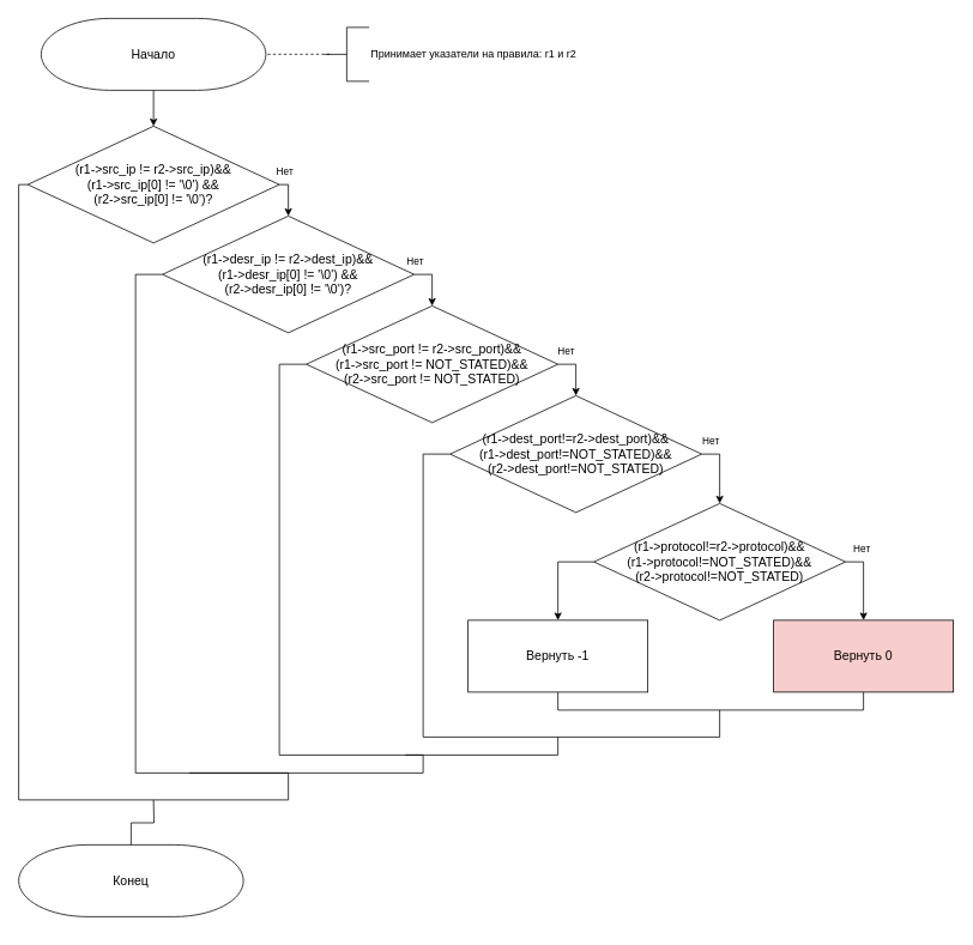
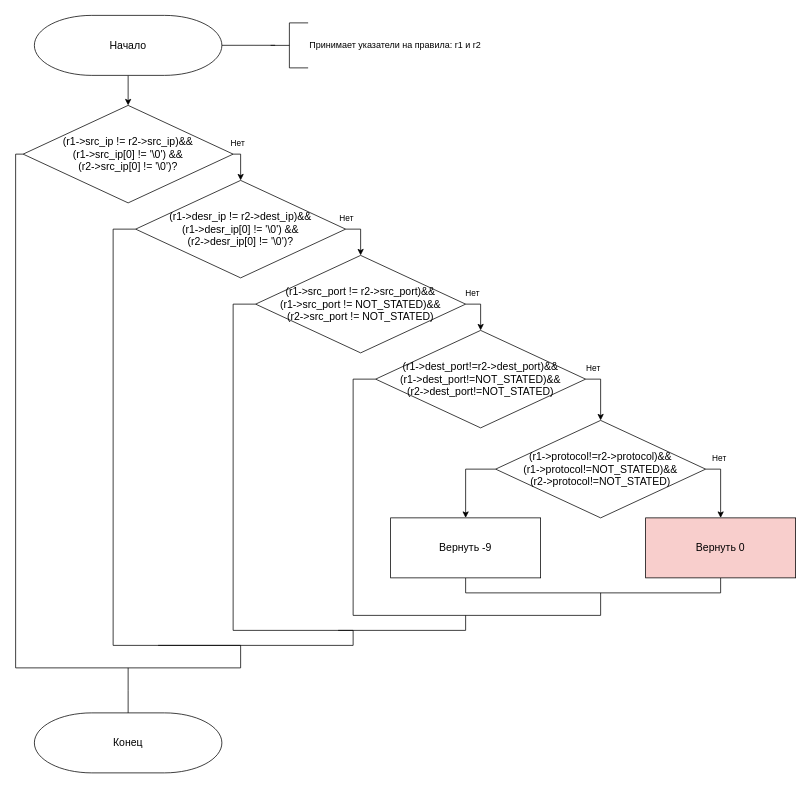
  <mxCell id="0" />
  <mxCell id="1" parent="0" />
  <mxCell id="2" style="edgeStyle=orthogonalEdgeStyle;rounded=0;orthogonalLoop=1;jettySize=auto;html=1;exitX=0.5;exitY=1;exitDx=0;exitDy=0;exitPerimeter=0;" parent="1" source="3" target="6" edge="1"><mxGeometry relative="1" as="geometry" /></mxCell>
  <mxCell id="3" value="Начало" style="strokeWidth=1;shape=mxgraph.flowchart.terminator;whiteSpace=wrap;fontFamily=Helvetica;fontSize=14;fontStyle=0" parent="1" vertex="1"><mxGeometry x="45" y="20" width="250" height="80" as="geometry" /></mxCell>
  <mxCell id="4" value="Нет" style="edgeStyle=orthogonalEdgeStyle;rounded=0;orthogonalLoop=1;jettySize=auto;html=1;entryX=0.5;entryY=0;entryDx=0;entryDy=0;exitX=1;exitY=0.5;exitDx=0;exitDy=0;" parent="1" source="6" target="10" edge="1"><mxGeometry x="-0.733" y="15" relative="1" as="geometry"><Array as="points"><mxPoint x="320" y="205" /></Array><mxPoint as="offset" /></mxGeometry></mxCell>
  <mxCell id="5" style="edgeStyle=orthogonalEdgeStyle;rounded=0;orthogonalLoop=1;jettySize=auto;html=1;endArrow=none;endFill=0;exitX=0;exitY=0.5;exitDx=0;exitDy=0;" parent="1" source="6" edge="1"><mxGeometry relative="1" as="geometry"><mxPoint x="210" y="860" as="targetPoint" /><Array as="points"><mxPoint x="20" y="205" /><mxPoint x="20" y="890" /><mxPoint x="320" y="890" /><mxPoint x="320" y="860" /></Array></mxGeometry></mxCell>
  <mxCell id="6" value="(r1-&gt;src_ip != r2-&gt;src_ip)&amp;&amp;&#10;(r1-&gt;src_ip[0] != '\0') &amp;&amp;&#10;(r2-&gt;src_ip[0] != '\0')?" style="rhombus;whiteSpace=wrap;strokeWidth=1;fontFamily=Helvetica;fontSize=14;fontStyle=0" parent="1" vertex="1"><mxGeometry x="30" y="140" width="280" height="130" as="geometry" /></mxCell>
  <mxCell id="7" style="edgeStyle=orthogonalEdgeStyle;rounded=0;orthogonalLoop=1;jettySize=auto;html=1;entryX=0.5;entryY=0;entryDx=0;entryDy=0;exitX=1;exitY=0.5;exitDx=0;exitDy=0;" parent="1" source="10" target="17" edge="1"><mxGeometry relative="1" as="geometry" /></mxCell>
  <mxCell id="8" value="Нет" style="edgeLabel;html=1;align=center;verticalAlign=middle;resizable=0;points=[];" parent="7" vertex="1" connectable="0"><mxGeometry x="-0.637" y="4" relative="1" as="geometry"><mxPoint x="-10.0" y="-11" as="offset" /></mxGeometry></mxCell>
  <mxCell id="9" style="edgeStyle=orthogonalEdgeStyle;rounded=0;orthogonalLoop=1;jettySize=auto;html=1;endArrow=none;endFill=0;exitX=0;exitY=0.5;exitDx=0;exitDy=0;" parent="1" source="10" edge="1"><mxGeometry relative="1" as="geometry"><mxPoint x="450" y="840" as="targetPoint" /><Array as="points"><mxPoint x="150" y="305" /><mxPoint x="150" y="860" /><mxPoint x="470" y="860" /><mxPoint x="470" y="840" /></Array></mxGeometry></mxCell>
  <mxCell id="10" value="(r1-&gt;desr_ip != r2-&gt;dest_ip)&amp;&amp;&#10;(r1-&gt;desr_ip[0] != '\0') &amp;&amp;&#10;(r2-&gt;desr_ip[0] != '\0')?" style="rhombus;whiteSpace=wrap;strokeWidth=1;fontFamily=Helvetica;fontSize=14;fontStyle=0" parent="1" vertex="1"><mxGeometry x="180" y="240" width="280" height="130" as="geometry" /></mxCell>
- <mxCell id="11" value="" style="endArrow=none;dashed=1;html=1;strokeWidth=1;startSize=1;endSize=1;exitX=0.12;exitY=0.498;exitDx=0;exitDy=0;exitPerimeter=0;" parent="1" source="12" target="3" edge="1"><mxGeometry width="50" height="50" relative="1" as="geometry"><mxPoint x="290" y="130" as="sourcePoint" /><mxPoint x="195.12" y="130" as="targetPoint" /></mxGeometry></mxCell>
+ <mxCell id="11" value="" style="endArrow=none;dashed=0;html=1;strokeWidth=1;startSize=1;endSize=1;exitX=0.12;exitY=0.498;exitDx=0;exitDy=0;exitPerimeter=0;" parent="1" source="12" target="3" edge="1"><mxGeometry width="50" height="50" relative="1" as="geometry"><mxPoint x="290" y="130" as="sourcePoint" /><mxPoint x="195.12" y="130" as="targetPoint" /></mxGeometry></mxCell>
  <mxCell id="12" value="Принимает указатели на правила: r1 и r2" style="strokeWidth=1;html=1;shape=mxgraph.flowchart.annotation_2;align=left;labelPosition=right;pointerEvents=1;" parent="1" vertex="1"><mxGeometry x="360" y="30" width="50" height="60" as="geometry" /></mxCell>
  <mxCell id="13" style="edgeStyle=orthogonalEdgeStyle;rounded=0;orthogonalLoop=1;jettySize=auto;html=1;entryX=0.5;entryY=0;entryDx=0;entryDy=0;exitX=1;exitY=0.5;exitDx=0;exitDy=0;" parent="1" source="17" target="20" edge="1"><mxGeometry relative="1" as="geometry" /></mxCell>
  <mxCell id="14" value="Нет" style="edgeLabel;html=1;align=center;verticalAlign=middle;resizable=0;points=[];" parent="13" vertex="1" connectable="0"><mxGeometry x="-0.714" y="3" relative="1" as="geometry"><mxPoint y="-12" as="offset" /></mxGeometry></mxCell>
  <mxCell id="15" value="Нет" style="edgeLabel;html=1;align=center;verticalAlign=middle;resizable=0;points=[];" parent="13" vertex="1" connectable="0"><mxGeometry x="-0.714" y="3" relative="1" as="geometry"><mxPoint x="161.76" y="87.98" as="offset" /></mxGeometry></mxCell>
  <mxCell id="16" style="edgeStyle=orthogonalEdgeStyle;rounded=0;orthogonalLoop=1;jettySize=auto;html=1;exitX=0;exitY=0.5;exitDx=0;exitDy=0;endArrow=none;endFill=0;" parent="1" source="17" edge="1"><mxGeometry relative="1" as="geometry"><mxPoint x="620" y="820" as="targetPoint" /><Array as="points"><mxPoint x="310" y="405" /><mxPoint x="310" y="840" /><mxPoint x="620" y="840" /></Array></mxGeometry></mxCell>
  <mxCell id="17" value="(r1-&gt;src_port != r2-&gt;src_port)&amp;&amp;&#10;(r1-&gt;src_port != NOT_STATED)&amp;&amp;&#10;(r2-&gt;src_port != NOT_STATED)" style="rhombus;whiteSpace=wrap;strokeWidth=1;fontFamily=Helvetica;fontSize=14;fontStyle=0" parent="1" vertex="1"><mxGeometry x="340" y="340" width="280" height="130" as="geometry" /></mxCell>
  <mxCell id="18" style="edgeStyle=orthogonalEdgeStyle;rounded=0;orthogonalLoop=1;jettySize=auto;html=1;entryX=0.5;entryY=0;entryDx=0;entryDy=0;exitX=1;exitY=0.5;exitDx=0;exitDy=0;" parent="1" source="20" target="23" edge="1"><mxGeometry relative="1" as="geometry"><Array as="points"><mxPoint x="800" y="505" /></Array></mxGeometry></mxCell>
  <mxCell id="19" style="edgeStyle=orthogonalEdgeStyle;rounded=0;orthogonalLoop=1;jettySize=auto;html=1;exitX=0;exitY=0.5;exitDx=0;exitDy=0;endArrow=none;endFill=0;" parent="1" source="20" edge="1"><mxGeometry relative="1" as="geometry"><mxPoint x="800" y="790" as="targetPoint" /><Array as="points"><mxPoint x="470" y="505" /><mxPoint x="470" y="820" /><mxPoint x="800" y="820" /></Array></mxGeometry></mxCell>
  <mxCell id="20" value="(r1-&gt;dest_port!=r2-&gt;dest_port)&amp;&amp;&#10;(r1-&gt;dest_port!=NOT_STATED)&amp;&amp;&#10;(r2-&gt;dest_port!=NOT_STATED)" style="rhombus;whiteSpace=wrap;strokeWidth=1;fontFamily=Helvetica;fontSize=14;fontStyle=0" parent="1" vertex="1"><mxGeometry x="500" y="440" width="280" height="130" as="geometry" /></mxCell>
  <mxCell id="21" value="Нет" style="edgeStyle=orthogonalEdgeStyle;rounded=0;orthogonalLoop=1;jettySize=auto;html=1;entryX=0.5;entryY=0;entryDx=0;entryDy=0;exitX=1;exitY=0.5;exitDx=0;exitDy=0;" parent="1" source="23" target="25" edge="1"><mxGeometry x="-0.579" y="15" relative="1" as="geometry"><mxPoint as="offset" /></mxGeometry></mxCell>
  <mxCell id="22" style="edgeStyle=orthogonalEdgeStyle;rounded=0;orthogonalLoop=1;jettySize=auto;html=1;exitX=0;exitY=0.5;exitDx=0;exitDy=0;entryX=0.5;entryY=0;entryDx=0;entryDy=0;" parent="1" source="23" target="26" edge="1"><mxGeometry relative="1" as="geometry"><Array as="points"><mxPoint x="620" y="625" /></Array></mxGeometry></mxCell>
  <mxCell id="23" value="(r1-&gt;protocol!=r2-&gt;protocol)&amp;&amp;&#10;(r1-&gt;protocol!=NOT_STATED)&amp;&amp;&#10;(r2-&gt;protocol!=NOT_STATED)" style="rhombus;whiteSpace=wrap;strokeWidth=1;fontFamily=Helvetica;fontSize=14;fontStyle=0" parent="1" vertex="1"><mxGeometry x="660" y="560" width="280" height="130" as="geometry" /></mxCell>
  <mxCell id="24" style="edgeStyle=orthogonalEdgeStyle;rounded=0;orthogonalLoop=1;jettySize=auto;html=1;entryX=0.5;entryY=1;entryDx=0;entryDy=0;endArrow=none;endFill=0;" edge="1" parent="1" source="25" target="26"><mxGeometry relative="1" as="geometry"><Array as="points"><mxPoint x="960" y="790" /><mxPoint x="620" y="790" /></Array></mxGeometry></mxCell>
  <mxCell id="25" value="Вернуть 0" style="rounded=0;whiteSpace=wrap;strokeWidth=1;fontFamily=Helvetica;fontSize=14;fontStyle=0;fillColor=#f8cecc;" parent="1" vertex="1"><mxGeometry x="860" y="690" width="200" height="80" as="geometry" /></mxCell>
- <mxCell id="26" value="Вернуть -1" style="rounded=0;whiteSpace=wrap;strokeWidth=1;fontFamily=Helvetica;fontSize=14;fontStyle=0" parent="1" vertex="1"><mxGeometry x="520" y="690" width="200" height="80" as="geometry" /></mxCell>
+ <mxCell id="26" value="Вернуть -9" style="rounded=0;whiteSpace=wrap;strokeWidth=1;fontFamily=Helvetica;fontSize=14;fontStyle=0" parent="1" vertex="1"><mxGeometry x="520" y="690" width="200" height="80" as="geometry" /></mxCell>
  <mxCell id="27" style="edgeStyle=orthogonalEdgeStyle;rounded=0;orthogonalLoop=1;jettySize=auto;html=1;endArrow=none;endFill=0;" edge="1" parent="1" source="28"><mxGeometry relative="1" as="geometry"><mxPoint x="170" y="890" as="targetPoint" /></mxGeometry></mxCell>
- <mxCell id="28" value="Конец" style="strokeWidth=1;shape=mxgraph.flowchart.terminator;whiteSpace=wrap;fontFamily=Helvetica;fontSize=14;fontStyle=0" parent="1" vertex="1"><mxGeometry x="20" y="940" width="250" height="80" as="geometry" /></mxCell>
+ <mxCell id="28" value="Конец" style="strokeWidth=1;shape=mxgraph.flowchart.terminator;whiteSpace=wrap;fontFamily=Helvetica;fontSize=14;fontStyle=0" parent="1" vertex="1"><mxGeometry x="45" y="950" width="250" height="80" as="geometry" /></mxCell>
